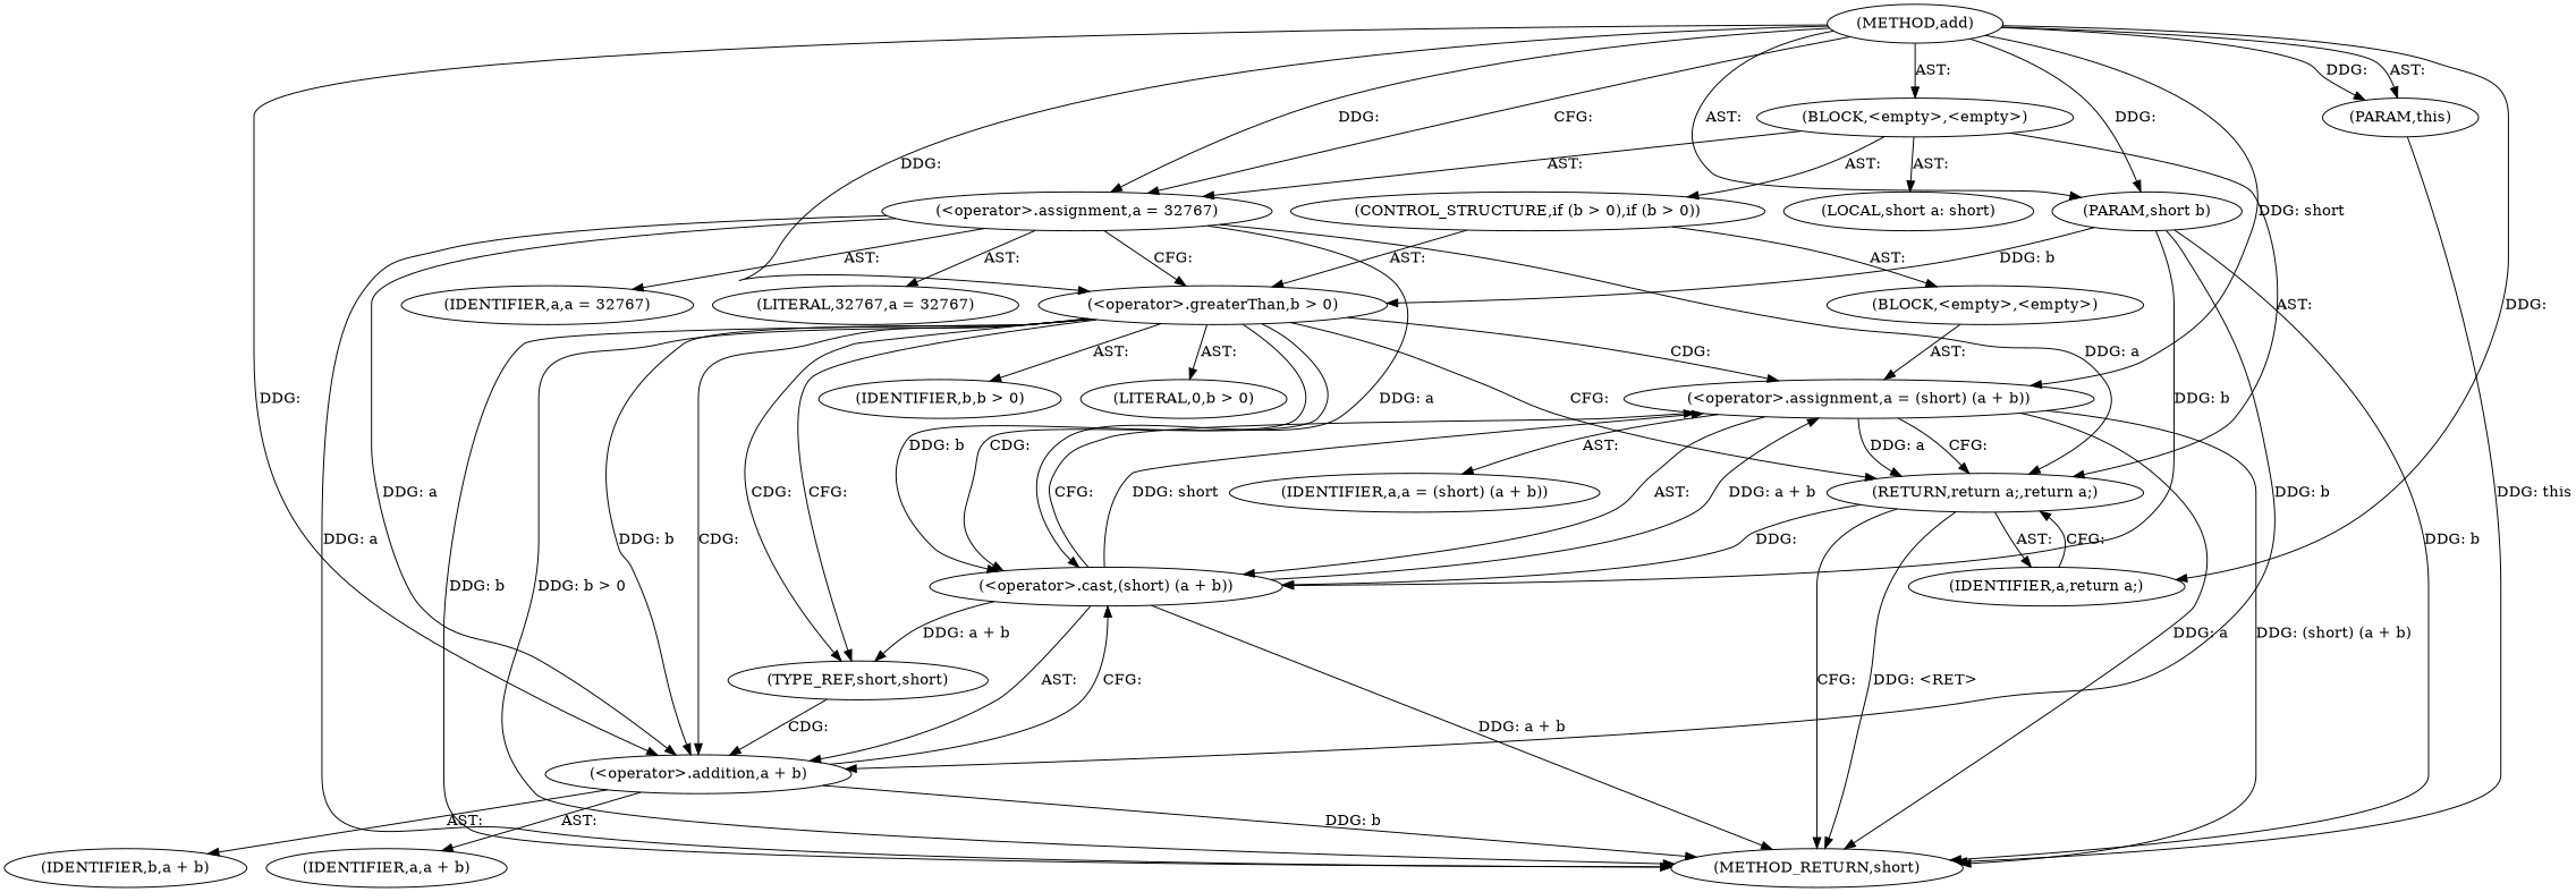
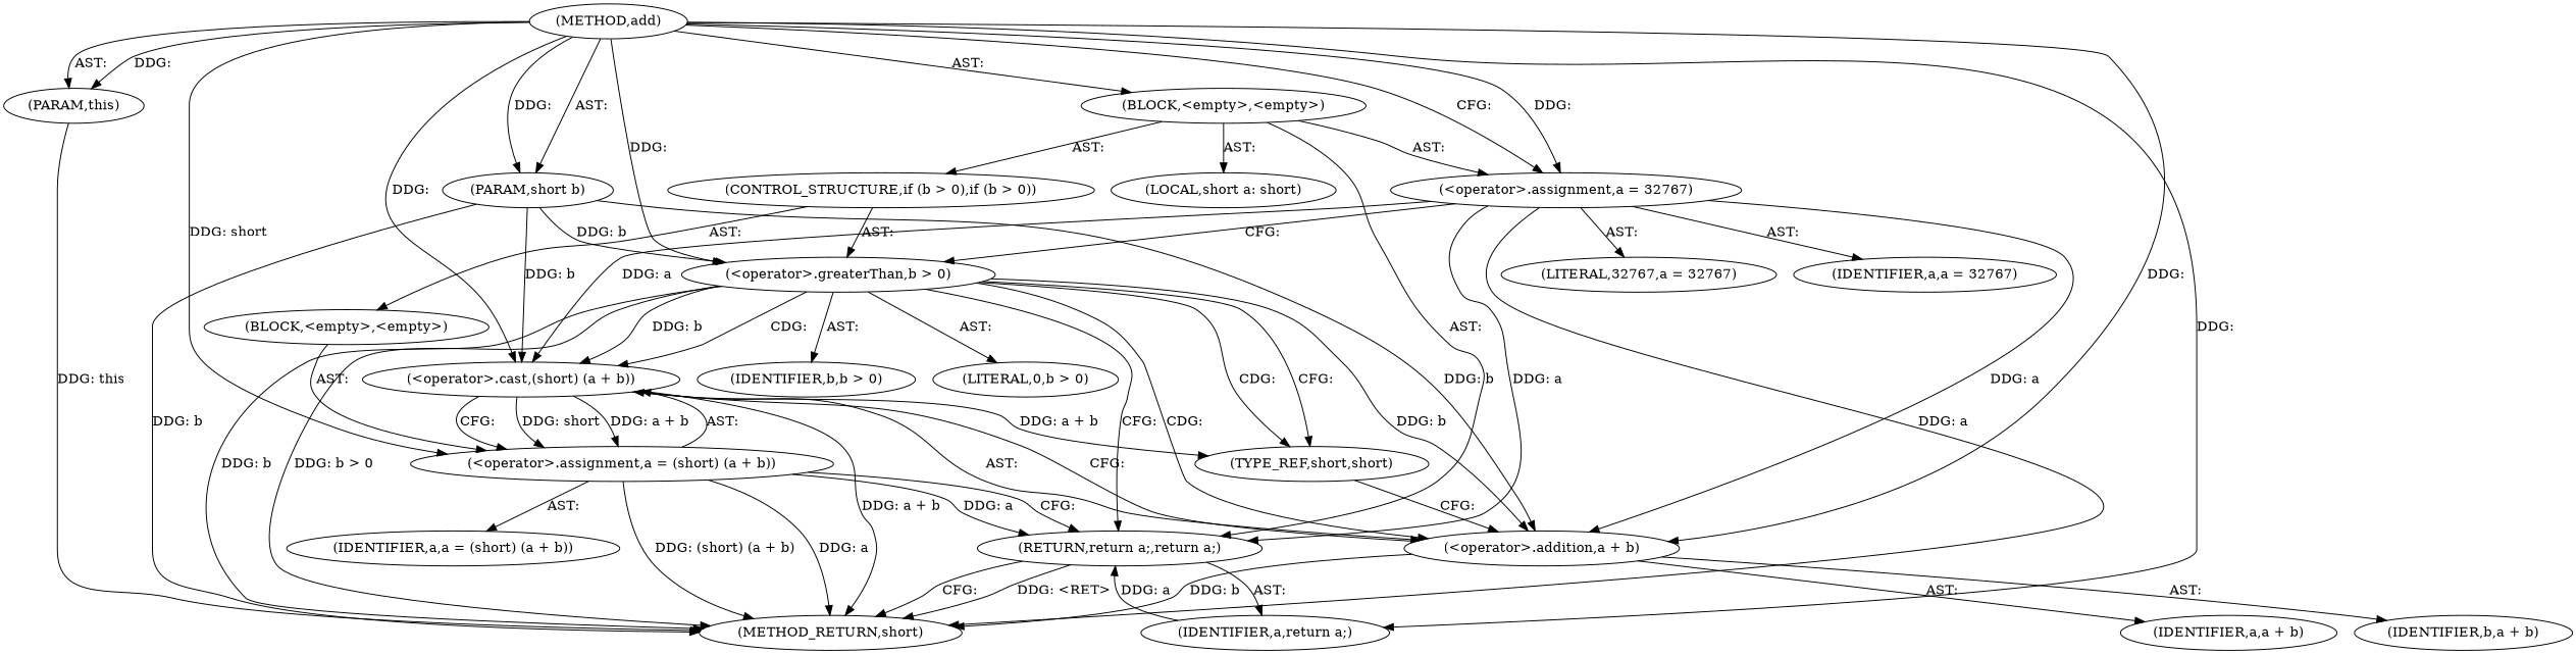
  digraph {
    fontname="DejaVu Serif"
    node [fontname="DejaVu Serif"]
    edge [fontname="DejaVu Serif"]
    n1 [label="(METHOD,add)"]
    n2 [label="(PARAM,this)"]
    n3 [label="(PARAM,short b)"]
    n4 [label="(BLOCK,<empty>,<empty>)"]
    n5 [label="(<operator>.assignment,a = 32767)"]
    n6 [label="(<operator>.greaterThan,b > 0)"]
    n7 [label="(<operator>.assignment,a = (short) (a + b))"]
    n8 [label="(<operator>.cast,(short) (a + b))"]
    n9 [label="(<operator>.addition,a + b)"]
    n10 [label="(IDENTIFIER,a,return a;)"]
    n11 [label="(METHOD_RETURN,short)"]
    n12 [label="(LOCAL,short a: short)"]
    n13 [label="(CONTROL_STRUCTURE,if (b > 0),if (b > 0))"]
    n14 [label="(RETURN,return a;,return a;)"]
    n15 [label="(IDENTIFIER,a,a = 32767)"]
    n16 [label="(LITERAL,32767,a = 32767)"]
    n17 [label="(IDENTIFIER,b,b > 0)"]
    n18 [label="(LITERAL,0,b > 0)"]
    n19 [label="(TYPE_REF,short,short)"]
    n20 [label="(IDENTIFIER,a,a = (short) (a + b))"]
    n21 [label="(IDENTIFIER,a,a + b)"]
    n22 [label="(IDENTIFIER,b,a + b)"]
    n23 [label="(BLOCK,<empty>,<empty>)"]
    n1 -> n2 [label="AST: "]
    n1 -> n2 [label="DDG: "]
    n1 -> n3 [label="AST: "]
    n1 -> n3 [label="DDG: "]
    n1 -> n4 [label="AST: "]
    n1 -> n5 [label="CFG: "]
    n1 -> n5 [label="DDG: "]
    n1 -> n6 [label="DDG: "]
    n1 -> n7 [label="DDG: short"]
-   n14 -> n8 [label="DDG: "]
+   n1 -> n8 [label="DDG: "]
    n1 -> n9 [label="DDG: "]
    n1 -> n10 [label="DDG: "]
    n2 -> n11 [label="DDG: this"]
    n3 -> n6 [label="DDG: b"]
    n3 -> n8 [label="DDG: b"]
    n3 -> n9 [label="DDG: b"]
    n3 -> n11 [label="DDG: b"]
    n4 -> n5 [label="AST: "]
    n4 -> n12 [label="AST: "]
    n4 -> n13 [label="AST: "]
    n4 -> n14 [label="AST: "]
    n5 -> n6 [label="CFG: "]
    n5 -> n8 [label="DDG: a"]
    n5 -> n9 [label="DDG: a"]
    n5 -> n11 [label="DDG: a"]
    n5 -> n14 [label="DDG: a"]
    n5 -> n15 [label="AST: "]
    n5 -> n16 [label="AST: "]
-   n6 -> n7 [label="CDG: "]
    n6 -> n8 [label="DDG: b"]
    n6 -> n8 [label="CDG: "]
    n6 -> n9 [label="DDG: b"]
    n6 -> n9 [label="CDG: "]
    n6 -> n11 [label="DDG: b"]
    n6 -> n11 [label="DDG: b > 0"]
    n6 -> n14 [label="CFG: "]
    n6 -> n17 [label="AST: "]
    n6 -> n18 [label="AST: "]
    n6 -> n19 [label="CFG: "]
    n6 -> n19 [label="CDG: "]
    n7 -> n8 [label="AST: "]
    n7 -> n11 [label="DDG: a"]
    n7 -> n11 [label="DDG: (short) (a + b)"]
    n7 -> n14 [label="CFG: "]
    n7 -> n14 [label="DDG: a"]
    n7 -> n20 [label="AST: "]
    n8 -> n7 [label="CFG: "]
    n8 -> n7 [label="DDG: short"]
    n8 -> n7 [label="DDG: a + b"]
    n8 -> n9 [label="AST: "]
    n8 -> n11 [label="DDG: a + b"]
    n8 -> n19 [label="DDG: a + b"]
    n9 -> n8 [label="CFG: "]
    n9 -> n11 [label="DDG: b"]
    n9 -> n21 [label="AST: "]
    n9 -> n22 [label="AST: "]
-   n10 -> n14 [label="CFG: "]
+   n10 -> n14 [label="DDG: a"]
    n13 -> n6 [label="AST: "]
    n13 -> n23 [label="AST: "]
    n14 -> n10 [label="AST: "]
    n14 -> n11 [label="CFG: "]
    n14 -> n11 [label="DDG: <RET>"]
-   n19 -> n9 [label="CDG: "]
+   n19 -> n9 [label="CFG: "]
    n23 -> n7 [label="AST: "]
  }
